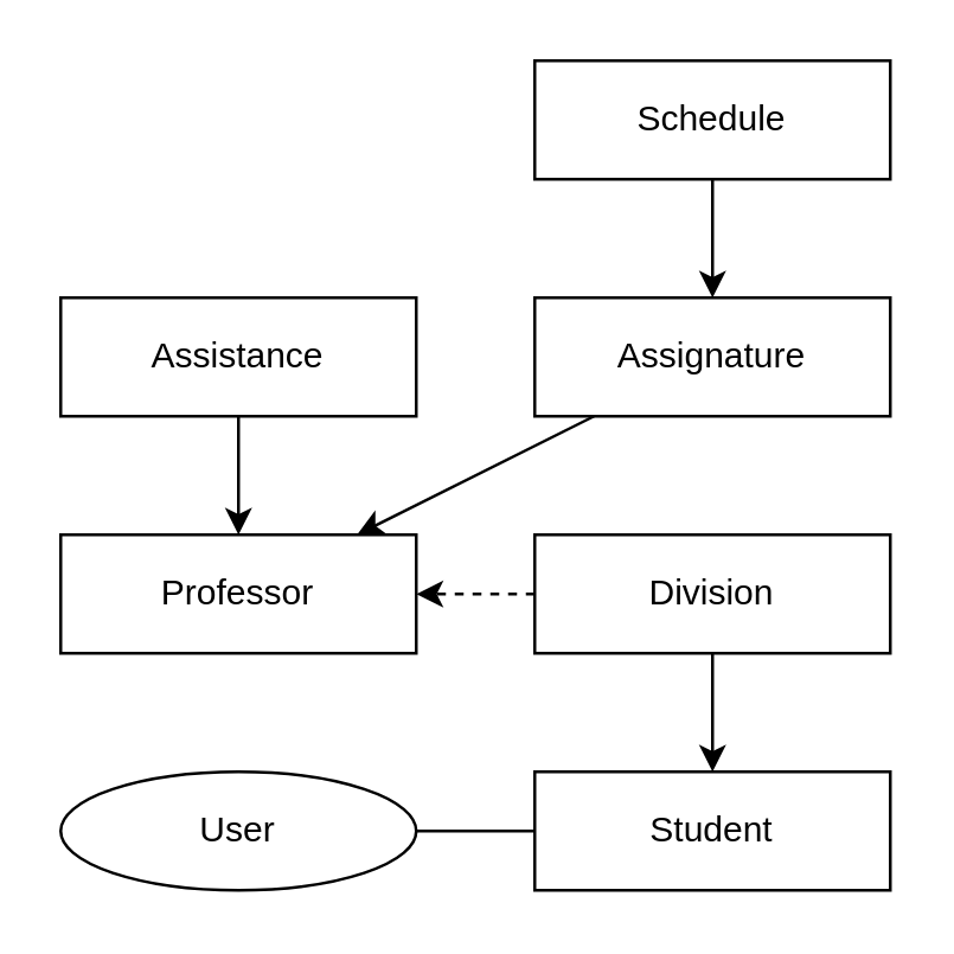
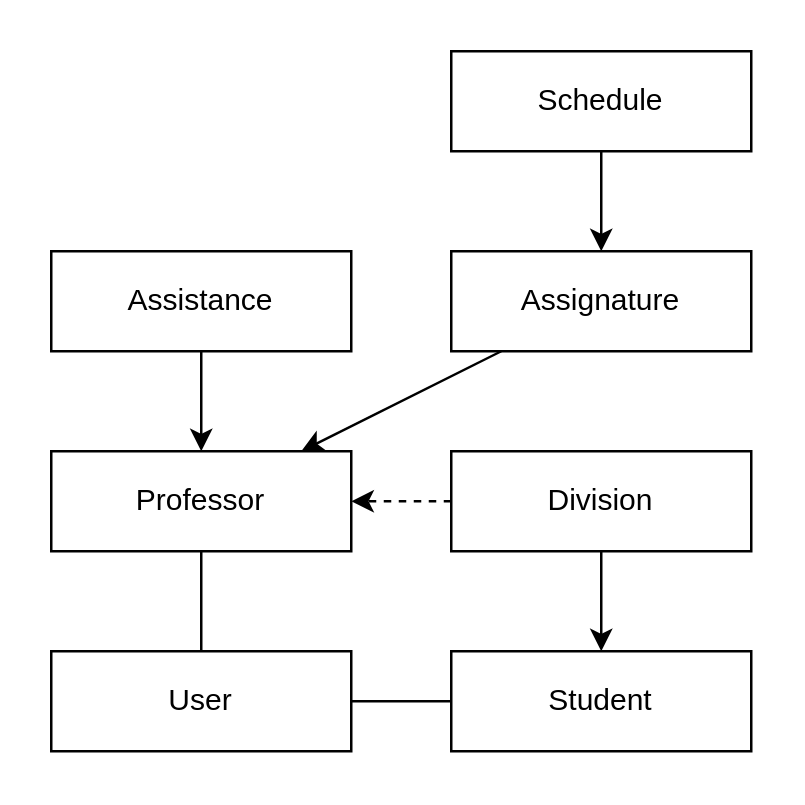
  <mxCell id="0" />
  <mxCell id="1" parent="0" />
- <mxCell id="2" value="User" style="ellipse;whiteSpace=wrap;html=1;" vertex="1" parent="1"><mxGeometry x="20" y="260" width="120" height="40" as="geometry" /></mxCell>
+ <mxCell id="2" value="User" style="rounded=0;whiteSpace=wrap;html=1;" vertex="1" parent="1"><mxGeometry x="20" y="260" width="120" height="40" as="geometry" /></mxCell>
  <mxCell id="3" style="edgeStyle=none;html=1;noEdgeStyle=1;" edge="1" parent="1" source="4" target="13"><mxGeometry relative="1" as="geometry" /></mxCell>
  <mxCell id="4" value="Assignature" style="rounded=0;whiteSpace=wrap;html=1;" vertex="1" parent="1"><mxGeometry x="180" y="100" width="120" height="40" as="geometry" /></mxCell>
  <mxCell id="5" style="edgeStyle=none;html=1;noEdgeStyle=1;" edge="1" parent="1" source="7" target="15"><mxGeometry relative="1" as="geometry" /></mxCell>
  <mxCell id="6" style="edgeStyle=none;html=1;entryX=1;entryY=0.5;entryDx=0;entryDy=0;dashed=1;" edge="1" parent="1" source="7" target="13"><mxGeometry relative="1" as="geometry" /></mxCell>
  <mxCell id="7" value="Division" style="rounded=0;whiteSpace=wrap;html=1;" vertex="1" parent="1"><mxGeometry x="180" y="180" width="120" height="40" as="geometry" /></mxCell>
  <mxCell id="8" style="edgeStyle=none;html=1;noEdgeStyle=1;" edge="1" parent="1" source="9" target="4"><mxGeometry relative="1" as="geometry" /></mxCell>
  <mxCell id="9" value="Schedule" style="rounded=0;whiteSpace=wrap;html=1;" vertex="1" parent="1"><mxGeometry x="180" y="20" width="120" height="40" as="geometry" /></mxCell>
  <mxCell id="10" style="edgeStyle=none;html=1;noEdgeStyle=1;" edge="1" parent="1" source="11" target="13"><mxGeometry relative="1" as="geometry" /></mxCell>
  <mxCell id="11" value="Assistance" style="rounded=0;whiteSpace=wrap;html=1;" vertex="1" parent="1"><mxGeometry x="20" y="100" width="120" height="40" as="geometry" /></mxCell>
+ <mxCell id="12" style="edgeStyle=none;html=1;noEdgeStyle=1;endArrow=none;endFill=0;" edge="1" parent="1" source="13" target="2"><mxGeometry relative="1" as="geometry" /></mxCell>
  <mxCell id="13" value="Professor" style="rounded=0;whiteSpace=wrap;html=1;" vertex="1" parent="1"><mxGeometry x="20" y="180" width="120" height="40" as="geometry" /></mxCell>
  <mxCell id="14" style="edgeStyle=none;html=1;noEdgeStyle=1;endArrow=none;endFill=0;" edge="1" parent="1" source="15" target="2"><mxGeometry relative="1" as="geometry" /></mxCell>
  <mxCell id="15" value="Student" style="rounded=0;whiteSpace=wrap;html=1;" vertex="1" parent="1"><mxGeometry x="180" y="260" width="120" height="40" as="geometry" /></mxCell>
